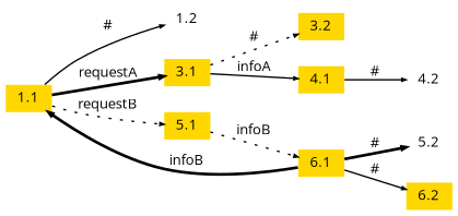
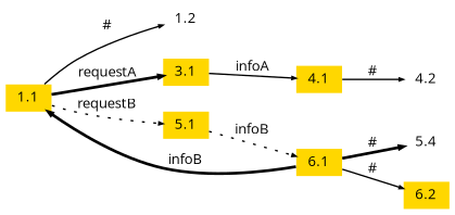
  digraph {
    fontname="Open Sans"
    rankdir=LR
    node [fillcolor=gold fontname="Open Sans" fontsize=10 shape=plaintext style=filled]
    edge [arrowsize=0.3 fontname="Open Sans" fontsize=10 style=solid]
    1.1 [height=.2 width=.3]
    1.2 [fillcolor=white height=.2 width=.3]
    3.1 [height=.2 width=.3]
    5.1 [height=.2 width=.3]
-   3.2 [height=.2 width=.3]
    4.1 [height=.2 width=.3]
    6.1 [height=.2 width=.3]
    4.2 [fillcolor=white height=.2 width=.3]
-   5.2 [fillcolor=white height=.2 width=.3]
+   5.2 [fillcolor=white height=.2 width=.3 label=5.4]
    6.2 [height=.2 width=.3]
    1.1 -> 1.2 [label="#"]
    1.1 -> 3.1 [label=requestA style=bold]
    1.1 -> 5.1 [label=requestB style=dotted]
-   3.1 -> 3.2 [label="#" style=dotted]
    3.1 -> 4.1 [label=infoA]
    5.1 -> 6.1 [label=infoB style=dotted]
    4.1 -> 4.2 [label="#"]
    6.1 -> 1.1 [label=infoB style=bold]
    6.1 -> 5.2 [label="#" style=bold]
    6.1 -> 6.2 [label="#"]
  }
